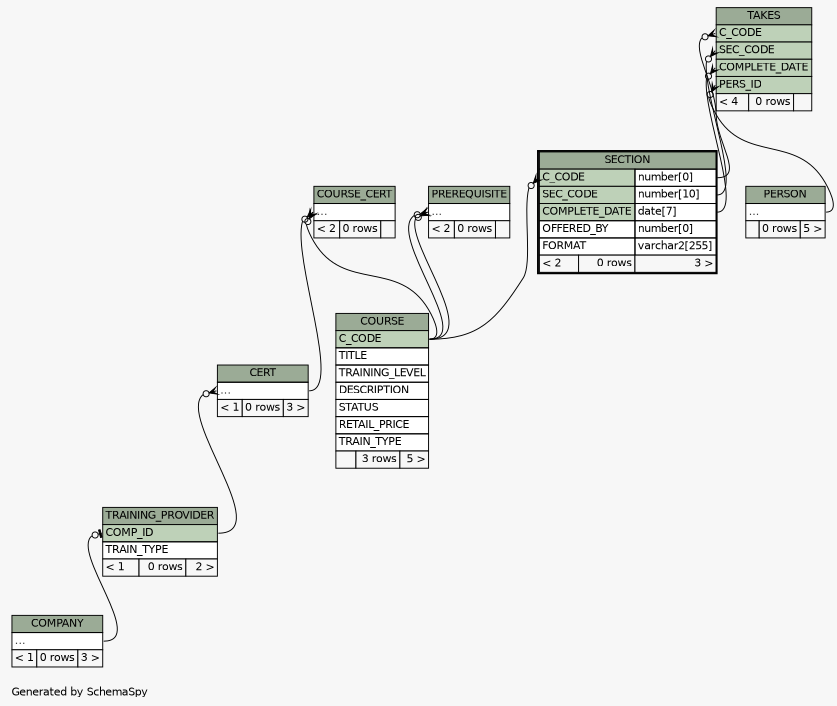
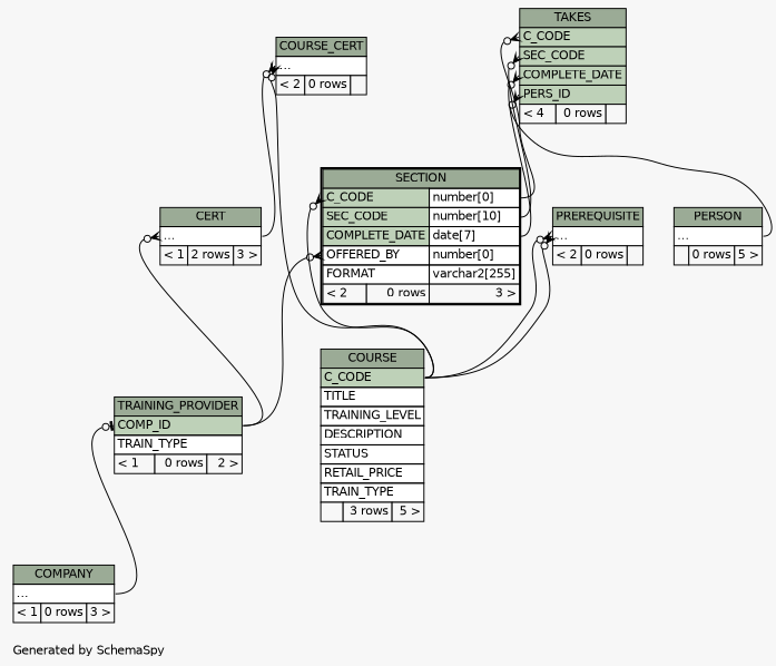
  digraph {
    bgcolor="#f7f7f7"
    fontname=Helvetica
    fontsize=11
    label="\nGenerated by SchemaSpy"
    labeljust=l
    nodesep=0.18
    rankdir=TB
    ranksep=0.46
    node [fontname=Helvetica fontsize=11 shape=plaintext]
    edge [arrowhead=none arrowsize=0.8 arrowtail=crowodot dir=back headport="C_CODE:e" tailport="elipses:w"]
-   n1 [label=<     <TABLE BORDER="0" CELLBORDER="1" CELLSPACING="0" BGCOLOR="#ffffff">       <TR><TD COLSPAN="3" BGCOLOR="#9bab96" ALIGN="CENTER">CERT</TD></TR>       <TR><TD PORT="elipses" COLSPAN="3" ALIGN="LEFT">...</TD></TR>       <TR><TD ALIGN="LEFT" BGCOLOR="#f7f7f7">&lt; 1</TD><TD ALIGN="RIGHT" BGCOLOR="#f7f7f7">0 rows</TD><TD ALIGN="RIGHT" BGCOLOR="#f7f7f7">3 &gt;</TD></TR>     </TABLE>>]
+   n1 [label=<     <TABLE BORDER="0" CELLBORDER="1" CELLSPACING="0" BGCOLOR="#ffffff">       <TR><TD COLSPAN="3" BGCOLOR="#9bab96" ALIGN="CENTER">CERT</TD></TR>       <TR><TD PORT="elipses" COLSPAN="3" ALIGN="LEFT">...</TD></TR>       <TR><TD ALIGN="LEFT" BGCOLOR="#f7f7f7">&lt; 1</TD><TD ALIGN="RIGHT" BGCOLOR="#f7f7f7">2 rows</TD><TD ALIGN="RIGHT" BGCOLOR="#f7f7f7">3 &gt;</TD></TR>     </TABLE>>]
    n2 [label=<     <TABLE BORDER="0" CELLBORDER="1" CELLSPACING="0" BGCOLOR="#ffffff">       <TR><TD COLSPAN="3" BGCOLOR="#9bab96" ALIGN="CENTER">TRAINING_PROVIDER</TD></TR>       <TR><TD PORT="COMP_ID" COLSPAN="3" BGCOLOR="#bed1b8" ALIGN="LEFT">COMP_ID</TD></TR>       <TR><TD PORT="TRAIN_TYPE" COLSPAN="3" ALIGN="LEFT">TRAIN_TYPE</TD></TR>       <TR><TD ALIGN="LEFT" BGCOLOR="#f7f7f7">&lt; 1</TD><TD ALIGN="RIGHT" BGCOLOR="#f7f7f7">0 rows</TD><TD ALIGN="RIGHT" BGCOLOR="#f7f7f7">2 &gt;</TD></TR>     </TABLE>>]
    n3 [label=<     <TABLE BORDER="0" CELLBORDER="1" CELLSPACING="0" BGCOLOR="#ffffff">       <TR><TD COLSPAN="3" BGCOLOR="#9bab96" ALIGN="CENTER">COMPANY</TD></TR>       <TR><TD PORT="elipses" COLSPAN="3" ALIGN="LEFT">...</TD></TR>       <TR><TD ALIGN="LEFT" BGCOLOR="#f7f7f7">&lt; 1</TD><TD ALIGN="RIGHT" BGCOLOR="#f7f7f7">0 rows</TD><TD ALIGN="RIGHT" BGCOLOR="#f7f7f7">3 &gt;</TD></TR>     </TABLE>>]
    n4 [label=<     <TABLE BORDER="0" CELLBORDER="1" CELLSPACING="0" BGCOLOR="#ffffff">       <TR><TD COLSPAN="3" BGCOLOR="#9bab96" ALIGN="CENTER">COURSE_CERT</TD></TR>       <TR><TD PORT="elipses" COLSPAN="3" ALIGN="LEFT">...</TD></TR>       <TR><TD ALIGN="LEFT" BGCOLOR="#f7f7f7">&lt; 2</TD><TD ALIGN="RIGHT" BGCOLOR="#f7f7f7">0 rows</TD><TD ALIGN="RIGHT" BGCOLOR="#f7f7f7">  </TD></TR>     </TABLE>>]
    n5 [label=<     <TABLE BORDER="0" CELLBORDER="1" CELLSPACING="0" BGCOLOR="#ffffff">       <TR><TD COLSPAN="3" BGCOLOR="#9bab96" ALIGN="CENTER">COURSE</TD></TR>       <TR><TD PORT="C_CODE" COLSPAN="3" BGCOLOR="#bed1b8" ALIGN="LEFT">C_CODE</TD></TR>       <TR><TD PORT="TITLE" COLSPAN="3" ALIGN="LEFT">TITLE</TD></TR>       <TR><TD PORT="TRAINING_LEVEL" COLSPAN="3" ALIGN="LEFT">TRAINING_LEVEL</TD></TR>       <TR><TD PORT="DESCRIPTION" COLSPAN="3" ALIGN="LEFT">DESCRIPTION</TD></TR>       <TR><TD PORT="STATUS" COLSPAN="3" ALIGN="LEFT">STATUS</TD></TR>       <TR><TD PORT="RETAIL_PRICE" COLSPAN="3" ALIGN="LEFT">RETAIL_PRICE</TD></TR>       <TR><TD PORT="TRAIN_TYPE" COLSPAN="3" ALIGN="LEFT">TRAIN_TYPE</TD></TR>       <TR><TD ALIGN="LEFT" BGCOLOR="#f7f7f7">  </TD><TD ALIGN="RIGHT" BGCOLOR="#f7f7f7">3 rows</TD><TD ALIGN="RIGHT" BGCOLOR="#f7f7f7">5 &gt;</TD></TR>     </TABLE>>]
    n6 [label=<     <TABLE BORDER="0" CELLBORDER="1" CELLSPACING="0" BGCOLOR="#ffffff">       <TR><TD COLSPAN="3" BGCOLOR="#9bab96" ALIGN="CENTER">PREREQUISITE</TD></TR>       <TR><TD PORT="elipses" COLSPAN="3" ALIGN="LEFT">...</TD></TR>       <TR><TD ALIGN="LEFT" BGCOLOR="#f7f7f7">&lt; 2</TD><TD ALIGN="RIGHT" BGCOLOR="#f7f7f7">0 rows</TD><TD ALIGN="RIGHT" BGCOLOR="#f7f7f7">  </TD></TR>     </TABLE>>]
    n7 [label=<     <TABLE BORDER="2" CELLBORDER="1" CELLSPACING="0" BGCOLOR="#ffffff">       <TR><TD COLSPAN="3" BGCOLOR="#9bab96" ALIGN="CENTER">SECTION</TD></TR>       <TR><TD PORT="C_CODE" COLSPAN="2" BGCOLOR="#bed1b8" ALIGN="LEFT">C_CODE</TD><TD PORT="C_CODE.type" ALIGN="LEFT">number[0]</TD></TR>       <TR><TD PORT="SEC_CODE" COLSPAN="2" BGCOLOR="#bed1b8" ALIGN="LEFT">SEC_CODE</TD><TD PORT="SEC_CODE.type" ALIGN="LEFT">number[10]</TD></TR>       <TR><TD PORT="COMPLETE_DATE" COLSPAN="2" BGCOLOR="#bed1b8" ALIGN="LEFT">COMPLETE_DATE</TD><TD PORT="COMPLETE_DATE.type" ALIGN="LEFT">date[7]</TD></TR>       <TR><TD PORT="OFFERED_BY" COLSPAN="2" ALIGN="LEFT">OFFERED_BY</TD><TD PORT="OFFERED_BY.type" ALIGN="LEFT">number[0]</TD></TR>       <TR><TD PORT="FORMAT" COLSPAN="2" ALIGN="LEFT">FORMAT</TD><TD PORT="FORMAT.type" ALIGN="LEFT">varchar2[255]</TD></TR>       <TR><TD ALIGN="LEFT" BGCOLOR="#f7f7f7">&lt; 2</TD><TD ALIGN="RIGHT" BGCOLOR="#f7f7f7">0 rows</TD><TD ALIGN="RIGHT" BGCOLOR="#f7f7f7">3 &gt;</TD></TR>     </TABLE>>]
    n8 [label=<     <TABLE BORDER="0" CELLBORDER="1" CELLSPACING="0" BGCOLOR="#ffffff">       <TR><TD COLSPAN="3" BGCOLOR="#9bab96" ALIGN="CENTER">TAKES</TD></TR>       <TR><TD PORT="C_CODE" COLSPAN="3" BGCOLOR="#bed1b8" ALIGN="LEFT">C_CODE</TD></TR>       <TR><TD PORT="SEC_CODE" COLSPAN="3" BGCOLOR="#bed1b8" ALIGN="LEFT">SEC_CODE</TD></TR>       <TR><TD PORT="COMPLETE_DATE" COLSPAN="3" BGCOLOR="#bed1b8" ALIGN="LEFT">COMPLETE_DATE</TD></TR>       <TR><TD PORT="PERS_ID" COLSPAN="3" BGCOLOR="#bed1b8" ALIGN="LEFT">PERS_ID</TD></TR>       <TR><TD ALIGN="LEFT" BGCOLOR="#f7f7f7">&lt; 4</TD><TD ALIGN="RIGHT" BGCOLOR="#f7f7f7">0 rows</TD><TD ALIGN="RIGHT" BGCOLOR="#f7f7f7">  </TD></TR>     </TABLE>>]
    n9 [label=<     <TABLE BORDER="0" CELLBORDER="1" CELLSPACING="0" BGCOLOR="#ffffff">       <TR><TD COLSPAN="3" BGCOLOR="#9bab96" ALIGN="CENTER">PERSON</TD></TR>       <TR><TD PORT="elipses" COLSPAN="3" ALIGN="LEFT">...</TD></TR>       <TR><TD ALIGN="LEFT" BGCOLOR="#f7f7f7">  </TD><TD ALIGN="RIGHT" BGCOLOR="#f7f7f7">0 rows</TD><TD ALIGN="RIGHT" BGCOLOR="#f7f7f7">5 &gt;</TD></TR>     </TABLE>>]
    n1 -> n2 [headport="COMP_ID:e"]
    n2 -> n3 [arrowtail=teeodot headport="elipses:e" tailport="COMP_ID:w"]
    n4 -> n1 [headport="elipses:e"]
    n4 -> n5
    n6 -> n5
    n6 -> n5
+   n7 -> n2 [headport="COMP_ID:e" tailport="OFFERED_BY:w"]
    n7 -> n5 [tailport="C_CODE:w"]
    n8 -> n7 [headport="C_CODE.type:e" tailport="C_CODE:w"]
    n8 -> n7 [headport="COMPLETE_DATE.type:e" tailport="COMPLETE_DATE:w"]
    n8 -> n7 [headport="SEC_CODE.type:e" tailport="SEC_CODE:w"]
    n8 -> n9 [headport="elipses:e" tailport="PERS_ID:w"]
  }
